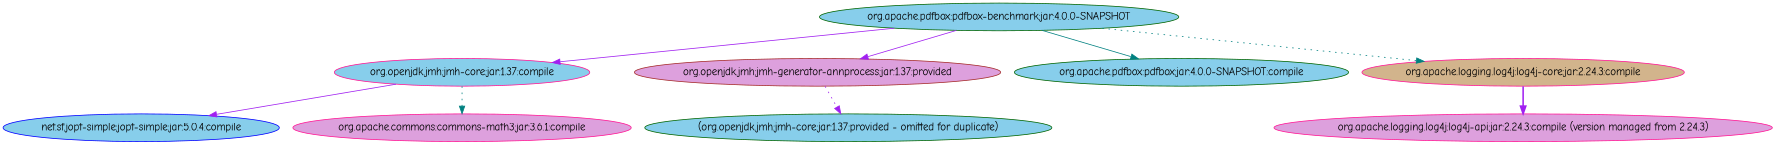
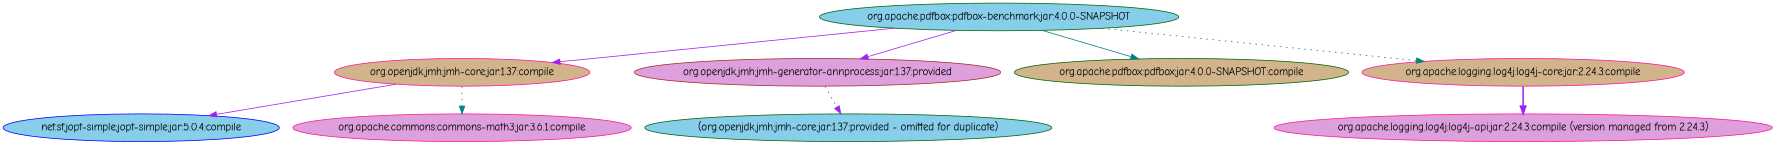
  digraph {
    fontname="Comic Neue"
    node [color=deeppink fillcolor=skyblue fontname="Comic Neue" style=filled]
    edge [color=purple fontname="Comic Neue" style=solid]
    "org.apache.pdfbox:pdfbox-benchmark:jar:4.0.0-SNAPSHOT" [color=darkgreen]
-   "org.openjdk.jmh:jmh-core:jar:1.37:compile"
+   "org.openjdk.jmh:jmh-core:jar:1.37:compile" [fillcolor=tan]
    "org.openjdk.jmh:jmh-generator-annprocess:jar:1.37:provided" [color=brown fillcolor=plum]
-   "org.apache.pdfbox:pdfbox:jar:4.0.0-SNAPSHOT:compile" [color=darkgreen]
+   "org.apache.pdfbox:pdfbox:jar:4.0.0-SNAPSHOT:compile" [color=darkgreen fillcolor=tan]
    "org.apache.logging.log4j:log4j-core:jar:2.24.3:compile" [fillcolor=tan]
    "net.sf.jopt-simple:jopt-simple:jar:5.0.4:compile" [color=blue]
    "org.apache.commons:commons-math3:jar:3.6.1:compile" [fillcolor=plum]
    "(org.openjdk.jmh:jmh-core:jar:1.37:provided - omitted for duplicate)" [color=darkgreen]
    "org.apache.logging.log4j:log4j-api:jar:2.24.3:compile (version managed from 2.24.3)" [fillcolor=plum]
    "org.apache.pdfbox:pdfbox-benchmark:jar:4.0.0-SNAPSHOT" -> "org.openjdk.jmh:jmh-core:jar:1.37:compile"
    "org.apache.pdfbox:pdfbox-benchmark:jar:4.0.0-SNAPSHOT" -> "org.openjdk.jmh:jmh-generator-annprocess:jar:1.37:provided"
    "org.apache.pdfbox:pdfbox-benchmark:jar:4.0.0-SNAPSHOT" -> "org.apache.pdfbox:pdfbox:jar:4.0.0-SNAPSHOT:compile" [color=teal]
    "org.apache.pdfbox:pdfbox-benchmark:jar:4.0.0-SNAPSHOT" -> "org.apache.logging.log4j:log4j-core:jar:2.24.3:compile" [color=teal style=dotted]
    "org.openjdk.jmh:jmh-core:jar:1.37:compile" -> "net.sf.jopt-simple:jopt-simple:jar:5.0.4:compile"
    "org.openjdk.jmh:jmh-core:jar:1.37:compile" -> "org.apache.commons:commons-math3:jar:3.6.1:compile" [color=teal style=dotted]
    "org.openjdk.jmh:jmh-generator-annprocess:jar:1.37:provided" -> "(org.openjdk.jmh:jmh-core:jar:1.37:provided - omitted for duplicate)" [style=dotted]
    "org.apache.logging.log4j:log4j-core:jar:2.24.3:compile" -> "org.apache.logging.log4j:log4j-api:jar:2.24.3:compile (version managed from 2.24.3)" [style=bold]
  }
